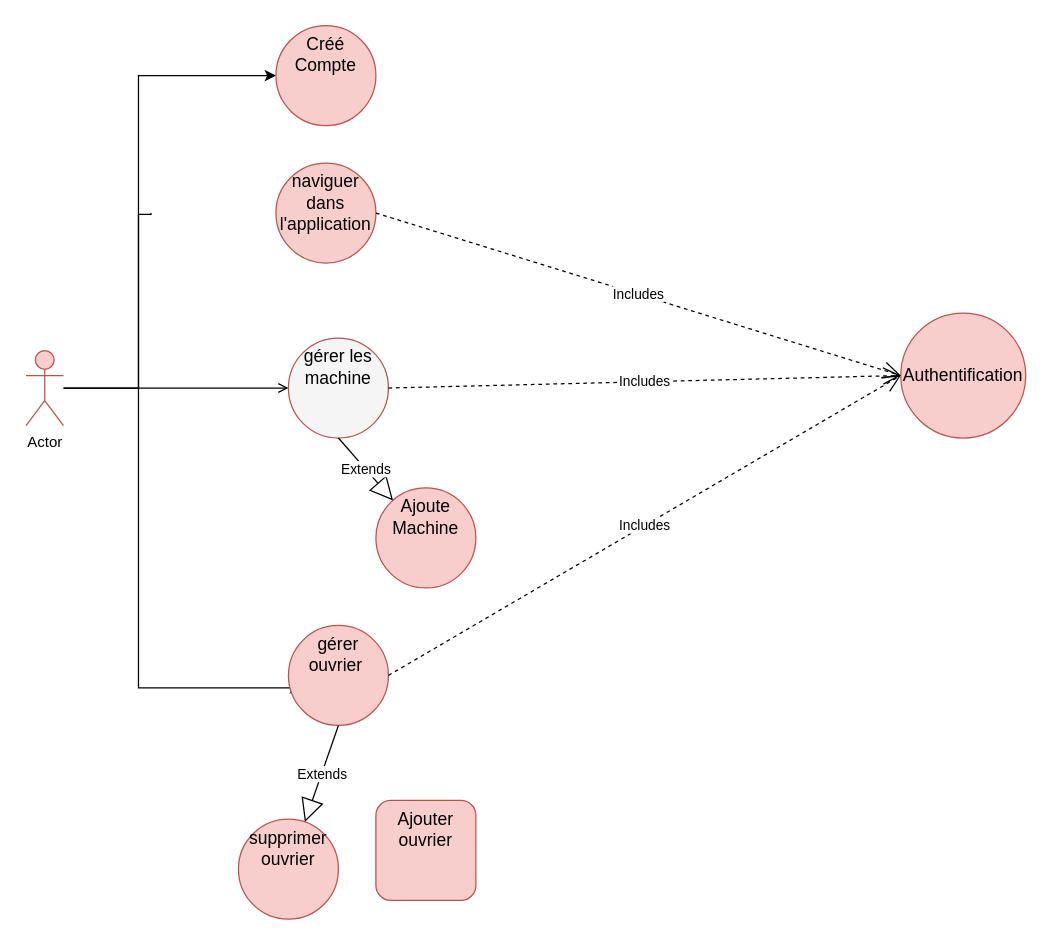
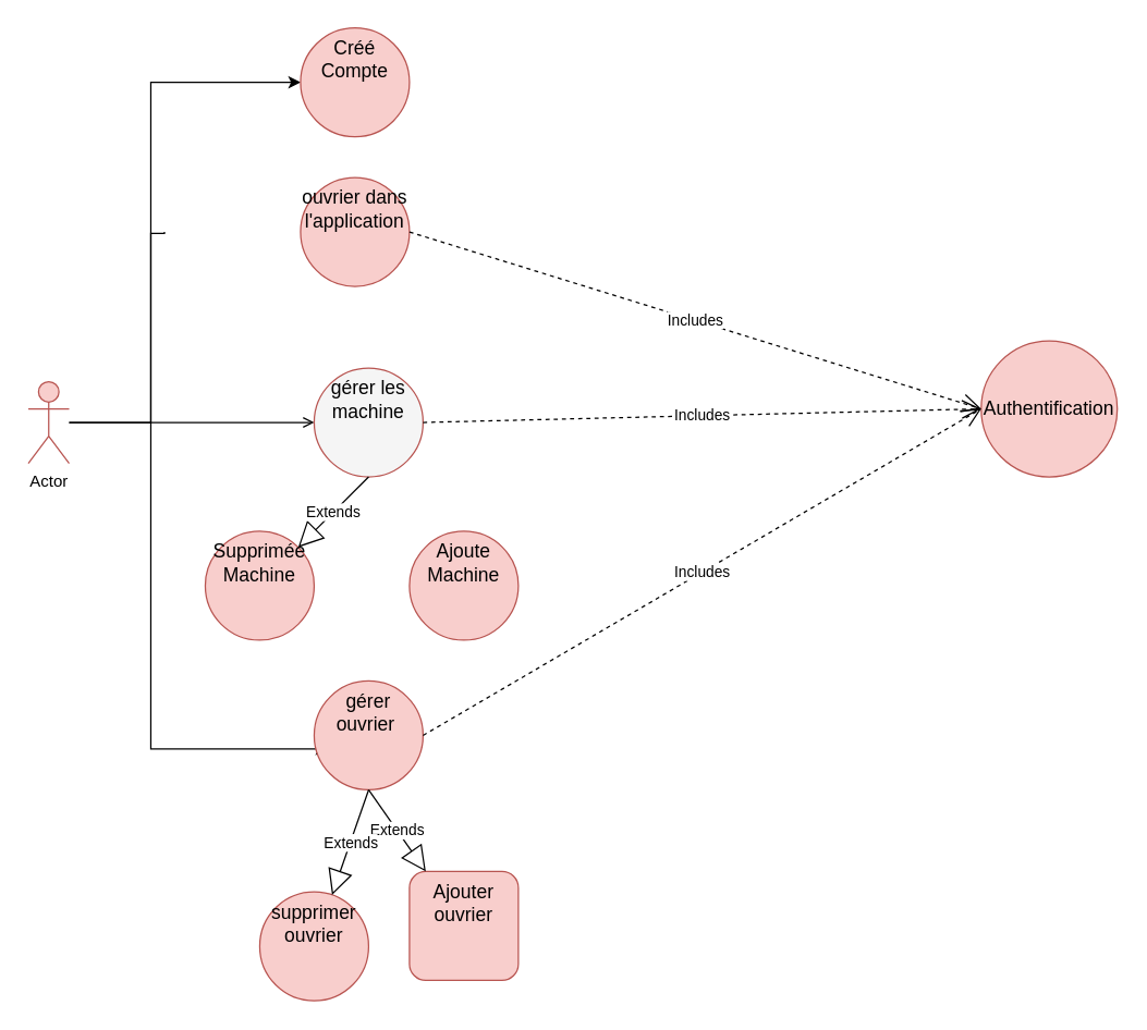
  <mxCell id="0" />
  <mxCell id="1" parent="0" />
  <mxCell id="2" value="" style="edgeStyle=orthogonalEdgeStyle;rounded=0;orthogonalLoop=1;jettySize=auto;html=1;" edge="1" parent="1" source="5" target="6"><mxGeometry relative="1" as="geometry"><Array as="points"><mxPoint x="110" y="60" /></Array></mxGeometry></mxCell>
  <mxCell id="3" value="" style="edgeStyle=orthogonalEdgeStyle;rounded=0;orthogonalLoop=1;jettySize=auto;html=1;endArrow=open;" edge="1" parent="1" source="5" target="8"><mxGeometry relative="1" as="geometry"><Array as="points"><mxPoint x="110" y="310" /></Array></mxGeometry></mxCell>
  <mxCell id="4" value="" style="edgeStyle=orthogonalEdgeStyle;rounded=0;orthogonalLoop=1;jettySize=auto;html=1;" edge="1" parent="1"><mxGeometry relative="1" as="geometry"><mxPoint x="120" y="170" as="sourcePoint" /><mxPoint x="240" y="550" as="targetPoint" /><Array as="points"><mxPoint x="120" y="171" /><mxPoint x="110" y="171" /><mxPoint x="110" y="550" /></Array></mxGeometry></mxCell>
  <mxCell id="5" value="Actor" style="shape=umlActor;verticalLabelPosition=bottom;verticalAlign=top;html=1;outlineConnect=0;fillColor=#f8cecc;strokeColor=#b85450;" vertex="1" parent="1"><mxGeometry x="20" y="280" width="30" height="60" as="geometry" /></mxCell>
  <mxCell id="6" value="&lt;font style=&quot;font-size: 14px;&quot;&gt;Créé Compte&lt;/font&gt;" style="ellipse;whiteSpace=wrap;html=1;verticalAlign=top;fillColor=#f8cecc;strokeColor=#b85450;" vertex="1" parent="1"><mxGeometry x="220" y="20" width="80" height="80" as="geometry" /></mxCell>
- <mxCell id="7" value="&lt;font style=&quot;font-size: 14px;&quot;&gt;naviguer dans l'application&lt;/font&gt;" style="ellipse;whiteSpace=wrap;html=1;verticalAlign=top;fillColor=#f8cecc;strokeColor=#b85450;" vertex="1" parent="1"><mxGeometry x="220" y="130" width="80" height="80" as="geometry" /></mxCell>
+ <mxCell id="7" value="&lt;font style=&quot;font-size: 14px;&quot;&gt;ouvrier dans l'application&lt;/font&gt;" style="ellipse;whiteSpace=wrap;html=1;verticalAlign=top;fillColor=#f8cecc;strokeColor=#b85450;" vertex="1" parent="1"><mxGeometry x="220" y="130" width="80" height="80" as="geometry" /></mxCell>
  <mxCell id="8" value="&lt;font style=&quot;font-size: 14px;&quot;&gt;gérer les machine&lt;/font&gt;" style="ellipse;whiteSpace=wrap;html=1;verticalAlign=top;fillColor=#f5f5f5;strokeColor=#b85450;" vertex="1" parent="1"><mxGeometry x="230" y="270" width="80" height="80" as="geometry" /></mxCell>
  <mxCell id="9" value="&lt;font style=&quot;font-size: 14px;&quot;&gt;Ajoute Machine&lt;/font&gt;" style="ellipse;whiteSpace=wrap;html=1;verticalAlign=top;fillColor=#f8cecc;strokeColor=#b85450;" vertex="1" parent="1"><mxGeometry x="300" y="390" width="80" height="80" as="geometry" /></mxCell>
+ <mxCell id="10" value="&lt;font style=&quot;font-size: 14px;&quot;&gt;Supprimée Machine&lt;/font&gt;" style="ellipse;whiteSpace=wrap;html=1;verticalAlign=top;fillColor=#f8cecc;strokeColor=#b85450;" vertex="1" parent="1"><mxGeometry x="150" y="390" width="80" height="80" as="geometry" /></mxCell>
  <mxCell id="11" value="&lt;font style=&quot;font-size: 14px;&quot;&gt;gérer ouvrier&amp;nbsp;&lt;br&gt;&lt;/font&gt;&lt;span style=&quot;white-space: pre;&quot;&gt;&#09;&lt;/span&gt;" style="ellipse;whiteSpace=wrap;html=1;verticalAlign=top;fillColor=#f8cecc;strokeColor=#b85450;" vertex="1" parent="1"><mxGeometry x="230" y="500" width="80" height="80" as="geometry" /></mxCell>
  <mxCell id="12" value="&lt;font style=&quot;font-size: 14px;&quot;&gt;Ajouter ouvrier&lt;/font&gt;" style="whiteSpace=wrap;html=1;verticalAlign=top;fillColor=#f8cecc;strokeColor=#b85450;rounded=1;" vertex="1" parent="1"><mxGeometry x="300" y="640" width="80" height="80" as="geometry" /></mxCell>
  <mxCell id="13" value="&lt;font style=&quot;font-size: 14px;&quot;&gt;supprimer ouvrier&lt;/font&gt;" style="ellipse;whiteSpace=wrap;html=1;verticalAlign=top;fillColor=#f8cecc;strokeColor=#b85450;" vertex="1" parent="1"><mxGeometry x="190" y="655" width="80" height="80" as="geometry" /></mxCell>
- <mxCell id="14" value="Extends" style="endArrow=block;endSize=16;endFill=0;html=1;rounded=0;exitX=0.5;exitY=1;exitDx=0;exitDy=0;" edge="1" parent="1" source="8" target="9"><mxGeometry width="160" relative="1" as="geometry"><mxPoint x="360" y="220" as="sourcePoint" /><mxPoint x="520" y="220" as="targetPoint" /></mxGeometry></mxCell>
+ <mxCell id="15" value="Extends" style="endArrow=block;endSize=16;endFill=0;html=1;rounded=0;exitX=0.5;exitY=1;exitDx=0;exitDy=0;" edge="1" parent="1" source="8" target="10"><mxGeometry width="160" relative="1" as="geometry"><mxPoint x="360" y="220" as="sourcePoint" /><mxPoint x="520" y="220" as="targetPoint" /></mxGeometry></mxCell>
+ <mxCell id="16" value="Extends" style="endArrow=block;endSize=16;endFill=0;html=1;rounded=0;exitX=0.5;exitY=1;exitDx=0;exitDy=0;" edge="1" parent="1" source="11" target="12"><mxGeometry width="160" relative="1" as="geometry"><mxPoint x="360" y="620" as="sourcePoint" /><mxPoint x="520" y="620" as="targetPoint" /></mxGeometry></mxCell>
  <mxCell id="17" value="Extends" style="endArrow=block;endSize=16;endFill=0;html=1;rounded=0;exitX=0.5;exitY=1;exitDx=0;exitDy=0;" edge="1" parent="1" source="11" target="13"><mxGeometry width="160" relative="1" as="geometry"><mxPoint x="360" y="620" as="sourcePoint" /><mxPoint x="520" y="620" as="targetPoint" /></mxGeometry></mxCell>
  <mxCell id="18" value="&lt;font style=&quot;font-size: 14px;&quot;&gt;Authentification&lt;/font&gt;" style="ellipse;whiteSpace=wrap;html=1;aspect=fixed;fillColor=#f8cecc;strokeColor=#b85450;" vertex="1" parent="1"><mxGeometry x="720" y="250" width="100" height="100" as="geometry" /></mxCell>
  <mxCell id="19" value="Includes" style="endArrow=open;endSize=12;dashed=1;html=1;rounded=0;entryX=0;entryY=0.5;entryDx=0;entryDy=0;" edge="1" parent="1" target="18"><mxGeometry width="160" relative="1" as="geometry"><mxPoint x="300" y="170" as="sourcePoint" /><mxPoint x="460" y="170" as="targetPoint" /></mxGeometry></mxCell>
  <mxCell id="20" value="Includes" style="endArrow=open;endSize=12;dashed=1;html=1;rounded=0;entryX=0;entryY=0.5;entryDx=0;entryDy=0;" edge="1" parent="1" target="18"><mxGeometry width="160" relative="1" as="geometry"><mxPoint x="310" y="310" as="sourcePoint" /><mxPoint x="620" y="320" as="targetPoint" /></mxGeometry></mxCell>
  <mxCell id="21" value="Includes" style="endArrow=open;endSize=12;dashed=1;html=1;rounded=0;exitX=1;exitY=0.5;exitDx=0;exitDy=0;entryX=0;entryY=0.5;entryDx=0;entryDy=0;" edge="1" parent="1" source="11" target="18"><mxGeometry width="160" relative="1" as="geometry"><mxPoint x="360" y="520" as="sourcePoint" /><mxPoint x="520" y="520" as="targetPoint" /></mxGeometry></mxCell>
